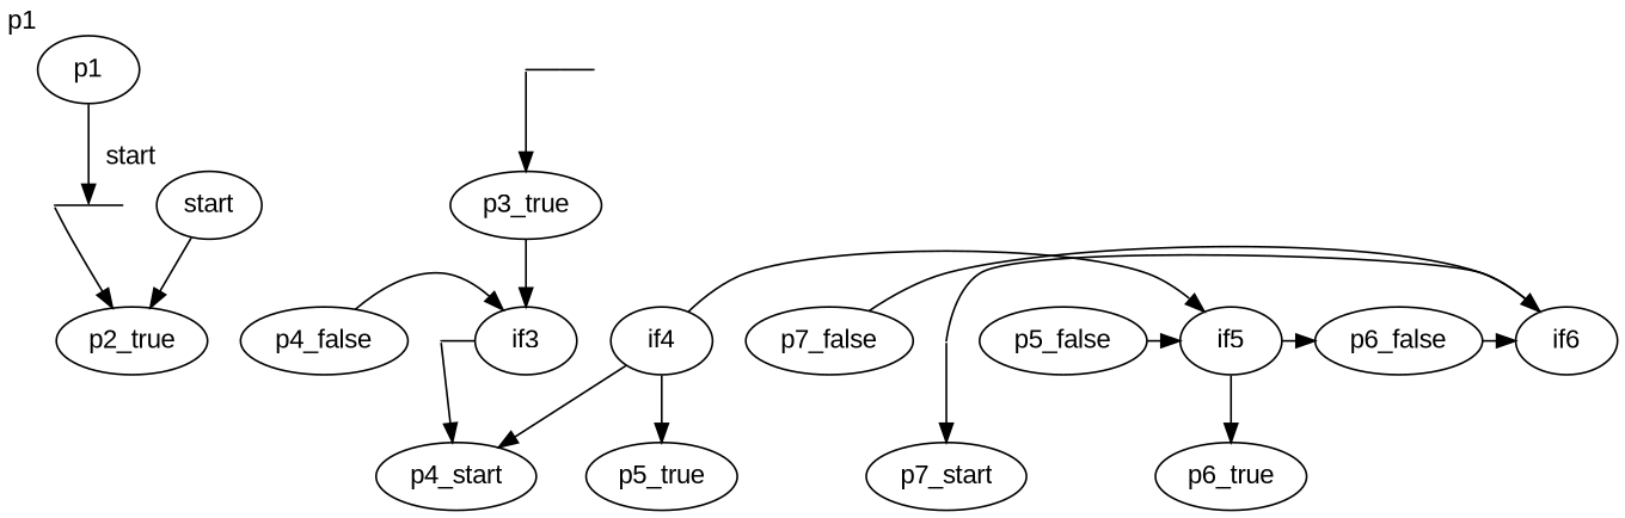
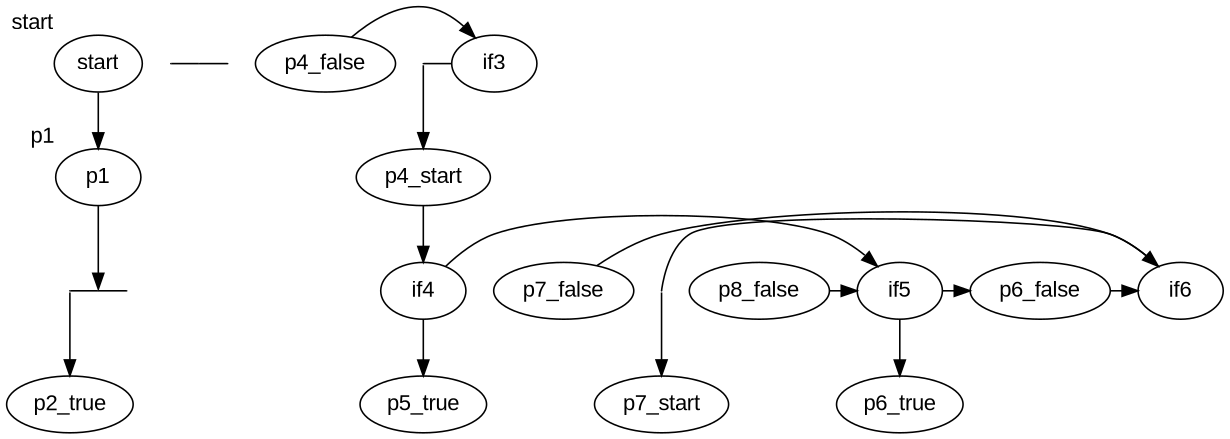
  digraph {
    fontname="Liberation Sans"
    node [fontname="Liberation Sans"]
    edge [fontname="Liberation Sans"]
    node_if1_false [shape=point width=0]
    if1 [shape=point width=0]
    node_if1_true [shape=point width=0]
    node_if2_false [shape=point width=0]
    if2 [shape=point width=0]
    node_if2_true [shape=point width=0]
    if3
    p4_false
    node_if3_true [shape=point width=0]
    if4
-   p5_false
+   p5_false [label=p8_false]
    if5
    p6_false
    if6
    p7_false
    node_if6_true [shape=point width=0]
    p2_true
-   p3_true
    n19 [label=p4_start]
    p5_true
    p6_true
    n22 [label=p7_start]
    start [xlabel=start]
    p1 [xlabel=p1]
    subgraph sub_1 {
      rank=same
      node_if1_false
      if1
      node_if1_true
    }
    subgraph sub_2 {
      rank=same
      node_if2_false
      if2
      node_if2_true
    }
    subgraph sub_3 {
      rank=same
      if3
      p4_false
      node_if3_true
    }
    subgraph sub_4 {
      rank=same
      if4
      p5_false
    }
    subgraph sub_5 {
      rank=same
      p5_false
      if5
    }
    subgraph sub_6 {
      rank=same
      if5
      p6_false
    }
    subgraph sub_7 {
      rank=same
      p6_false
      if6
    }
    subgraph sub_8 {
      rank=same
      if6
      p7_false
      node_if6_true
    }
    if1 -> node_if1_false [dir=none]
    node_if1_true -> if1 [dir=none]
    node_if1_true -> p2_true
    if2 -> node_if2_false [dir=none]
    node_if2_true -> if2 [dir=none]
-   node_if2_true -> p3_true
    p4_false -> if3
    node_if3_true -> if3 [dir=none]
    node_if3_true -> n19
    if4 -> if5
    if4 -> p5_true
    p5_false -> if5
    if5 -> p6_false
    if5 -> p6_true
    p6_false -> if6
    p7_false -> if6
    node_if6_true -> if6 [dir=none]
    node_if6_true -> n22
-   p3_true -> if3
-   if4 -> n19
-   start -> p2_true
+   n19 -> if4
+   start -> p1
    p1 -> if1
  }
